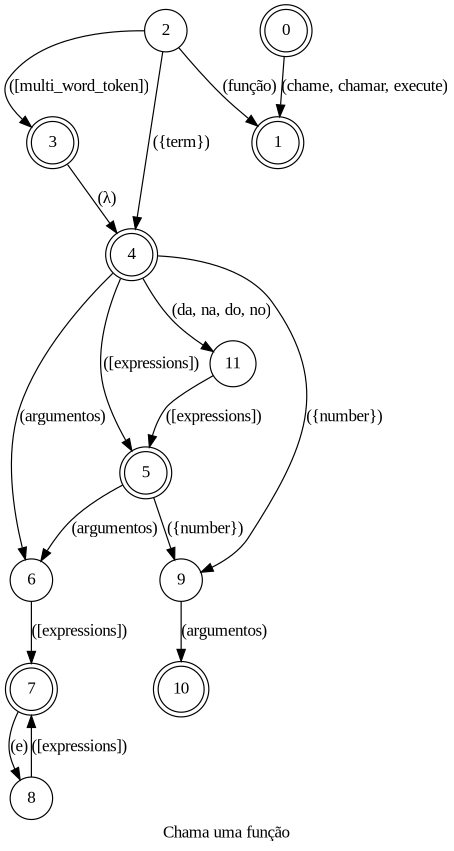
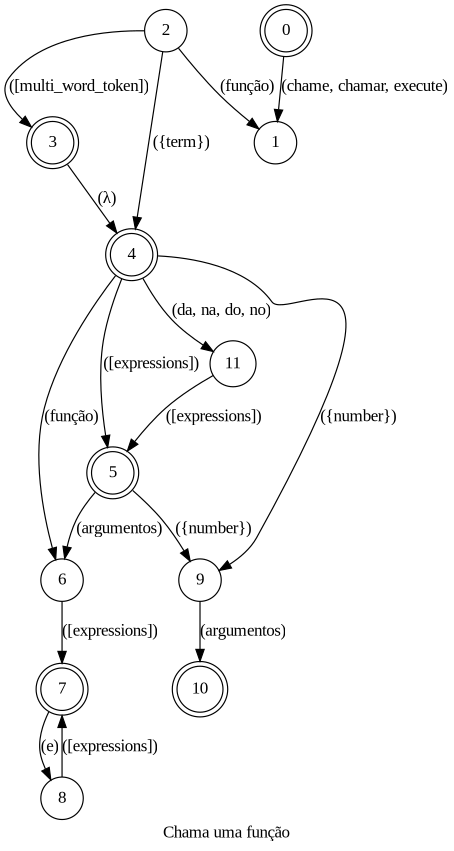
  digraph {
    desc="Chama uma função com os determinados argumentos no determinado caller"
    examples="\n      execute a função teste,\n      execute a função normalizar no [expressions] com 2 argumentos,\n      execute a função remover no [expressions] com os argumentos [expressions] e [expressions]\n    "
    fontname="Liberation Serif"
    label="Chama uma função"
    lang="pt-BR"
    langName="Português"
    priority=2
    rankdir=TB
    title="Chama uma função"
    node [fontname="Liberation Serif" shape=doublecircle]
    edge [fontname="Liberation Serif"]
    4
    11 [shape=circle]
    5
    6 [shape=circle]
    9 [shape=circle]
    3
    7
    10
    8 [shape=circle]
    0
-   1
+   1 [shape=circle]
    2 [shape=circle]
    subgraph sub_1 {
      4
      11
    }
    subgraph sub_2 {
      4
      5
    }
    subgraph sub_3 {
      4
      5
    }
    4 -> 11 [label="(da, na, do, no)"]
    4 -> 5 [label="([expressions])" store=caller]
-   4 -> 6 [label="(argumentos)" sem=com]
+   4 -> 6 [label="(função)" sem=com]
    4 -> 9 [label="({number})" sem=com store=argsNumber]
    11 -> 5 [label="([expressions])" store=caller]
    5 -> 6 [label="(argumentos)" sem=com]
    5 -> 9 [label="({number})" sem=com store=argsNumber]
    6 -> 7 [label="([expressions])" store=args]
    9 -> 10 [label="(argumentos)"]
    3 -> 4 [label="(λ)"]
    7 -> 8 [label="(e)"]
    8 -> 7 [label="([expressions])" store=args]
    0 -> 1 [label="(chame, chamar, execute)"]
    2 -> 4 [label="({term})" store=functionName]
    2 -> 3 [extraArgs="{\"case\": \"camel\"}" label="([multi_word_token])" store=functionName]
    2 -> 1 [label="(função)" sem=a]
  }
